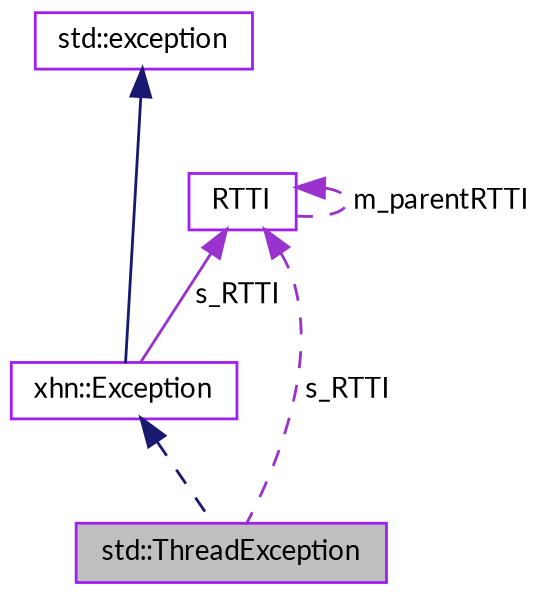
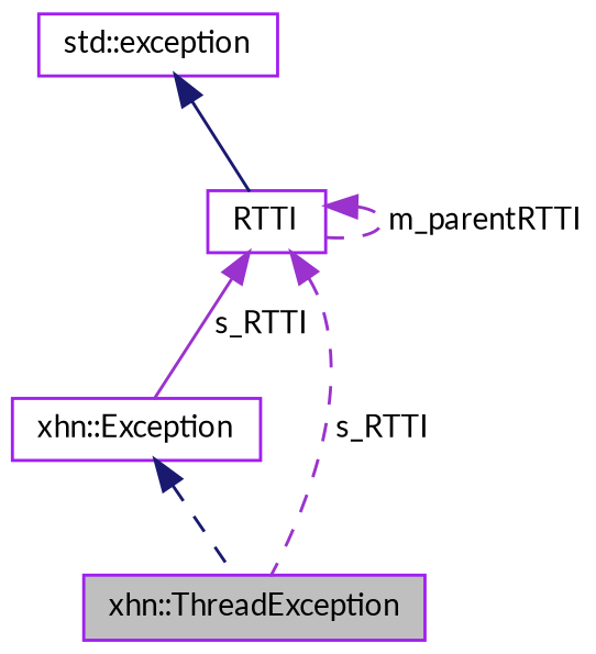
  digraph {
    fontname=Lato
    node [color=purple fillcolor=white fontname=Lato fontsize=10 shape=record style=filled]
    edge [color=darkorchid3 dir=back fontname=Lato fontsize=10 labelfontname=Helvetica labelfontsize=10 style=dashed]
-   n1 [fillcolor=grey75 fontcolor=black height=0.2 label="std::ThreadException" width=0.4]
+   n1 [fillcolor=grey75 fontcolor=black height=0.2 label="xhn::ThreadException" width=0.4]
    n2 [height=0.2 label="xhn::Exception" width=0.4]
    n3 [height=0.2 label="std::exception" width=0.4]
    n4 [height=0.2 label=RTTI width=0.4]
    n2 -> n1 [color=midnightblue]
-   n3 -> n2 [color=midnightblue style=solid]
+   n3 -> n4 [color=midnightblue style=solid]
    n4 -> n1 [label=" s_RTTI"]
    n4 -> n2 [label=" s_RTTI" style=solid]
    n4 -> n4 [label=" m_parentRTTI"]
  }
